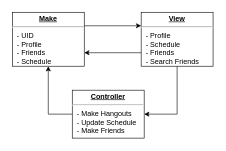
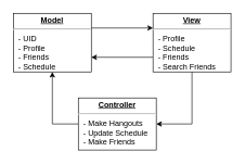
  <mxCell id="0" />
  <mxCell id="1" parent="0" />
  <mxCell id="2" style="edgeStyle=orthogonalEdgeStyle;rounded=0;orthogonalLoop=1;jettySize=auto;html=1;exitX=1;exitY=0.25;exitDx=0;exitDy=0;entryX=0;entryY=0.25;entryDx=0;entryDy=0;" edge="1" parent="1" source="3" target="6"><mxGeometry relative="1" as="geometry" /></mxCell>
- <mxCell id="3" value="&lt;p style=&quot;margin:0px;margin-top:4px;text-align:center;text-decoration:underline;&quot;&gt;&lt;b&gt;Make&lt;/b&gt;&lt;/p&gt;&lt;hr&gt;&lt;p style=&quot;margin:0px;margin-left:8px;&quot;&gt;- UID&lt;/p&gt;&lt;p style=&quot;margin:0px;margin-left:8px;&quot;&gt;- Profile&lt;/p&gt;&lt;p style=&quot;margin:0px;margin-left:8px;&quot;&gt;- Friends&lt;/p&gt;&lt;p style=&quot;margin:0px;margin-left:8px;&quot;&gt;- Schedule&lt;/p&gt;" style="verticalAlign=top;align=left;overflow=fill;html=1;whiteSpace=wrap;" vertex="1" parent="1"><mxGeometry x="20" y="20" width="120" height="90" as="geometry" /></mxCell>
+ <mxCell id="3" value="&lt;p style=&quot;margin:0px;margin-top:4px;text-align:center;text-decoration:underline;&quot;&gt;&lt;b&gt;Model&lt;/b&gt;&lt;/p&gt;&lt;hr&gt;&lt;p style=&quot;margin:0px;margin-left:8px;&quot;&gt;- UID&lt;/p&gt;&lt;p style=&quot;margin:0px;margin-left:8px;&quot;&gt;- Profile&lt;/p&gt;&lt;p style=&quot;margin:0px;margin-left:8px;&quot;&gt;- Friends&lt;/p&gt;&lt;p style=&quot;margin:0px;margin-left:8px;&quot;&gt;- Schedule&lt;/p&gt;" style="verticalAlign=top;align=left;overflow=fill;html=1;whiteSpace=wrap;" vertex="1" parent="1"><mxGeometry x="20" y="20" width="120" height="90" as="geometry" /></mxCell>
  <mxCell id="4" style="edgeStyle=orthogonalEdgeStyle;rounded=0;orthogonalLoop=1;jettySize=auto;html=1;exitX=0;exitY=0.75;exitDx=0;exitDy=0;entryX=1;entryY=0.75;entryDx=0;entryDy=0;" edge="1" parent="1" source="6" target="3"><mxGeometry relative="1" as="geometry" /></mxCell>
  <mxCell id="5" style="edgeStyle=orthogonalEdgeStyle;rounded=0;orthogonalLoop=1;jettySize=auto;html=1;exitX=0.5;exitY=1;exitDx=0;exitDy=0;entryX=1;entryY=0.5;entryDx=0;entryDy=0;" edge="1" parent="1" source="6" target="8"><mxGeometry relative="1" as="geometry" /></mxCell>
  <mxCell id="6" value="&lt;p style=&quot;margin:0px;margin-top:4px;text-align:center;text-decoration:underline;&quot;&gt;&lt;b&gt;View&lt;/b&gt;&lt;/p&gt;&lt;hr&gt;&lt;p style=&quot;margin:0px;margin-left:8px;&quot;&gt;- Profile&lt;br style=&quot;text-align: center;&quot;&gt;&lt;span style=&quot;text-align: center;&quot;&gt;- Schedule&lt;/span&gt;&lt;br style=&quot;text-align: center;&quot;&gt;&lt;span style=&quot;text-align: center;&quot;&gt;- Friends&lt;/span&gt;&lt;br style=&quot;text-align: center;&quot;&gt;&lt;span style=&quot;text-align: center;&quot;&gt;- Search Friends&lt;/span&gt;&lt;br&gt;&lt;/p&gt;" style="verticalAlign=top;align=left;overflow=fill;html=1;whiteSpace=wrap;" vertex="1" parent="1"><mxGeometry x="235" y="20" width="120" height="90" as="geometry" /></mxCell>
  <mxCell id="7" style="edgeStyle=orthogonalEdgeStyle;rounded=0;orthogonalLoop=1;jettySize=auto;html=1;exitX=0;exitY=0.5;exitDx=0;exitDy=0;entryX=0.5;entryY=1;entryDx=0;entryDy=0;" edge="1" parent="1" source="8" target="3"><mxGeometry relative="1" as="geometry" /></mxCell>
  <mxCell id="8" value="&lt;p style=&quot;margin:0px;margin-top:4px;text-align:center;text-decoration:underline;&quot;&gt;&lt;b&gt;Controller&lt;/b&gt;&lt;/p&gt;&lt;hr&gt;&lt;p style=&quot;margin:0px;margin-left:8px;&quot;&gt;- Make Hangouts&lt;br style=&quot;text-align: center;&quot;&gt;&lt;span style=&quot;text-align: center;&quot;&gt;- Update Schedule&lt;/span&gt;&lt;br style=&quot;text-align: center;&quot;&gt;&lt;span style=&quot;text-align: center;&quot;&gt;- Make Friends&lt;/span&gt;&lt;br&gt;&lt;/p&gt;" style="verticalAlign=top;align=left;overflow=fill;html=1;whiteSpace=wrap;" vertex="1" parent="1"><mxGeometry x="120" y="150" width="120" height="80" as="geometry" /></mxCell>
